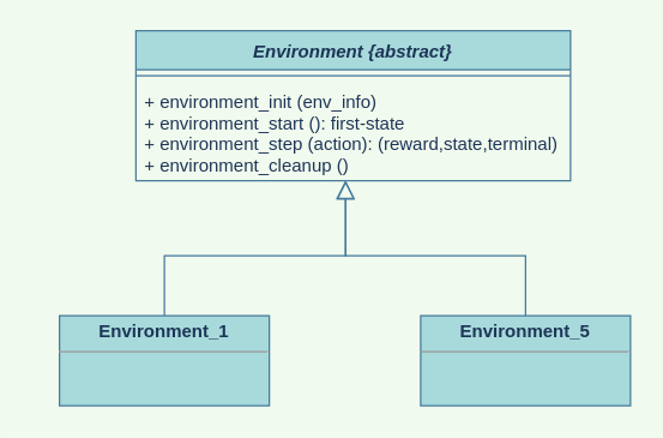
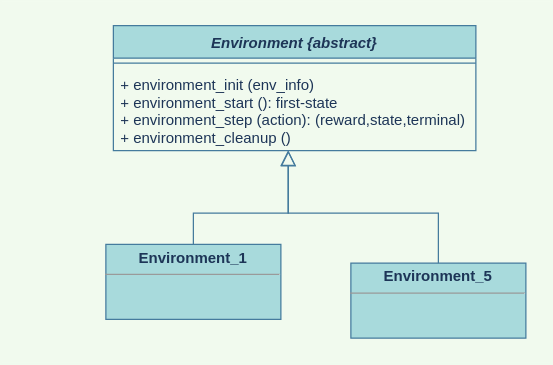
  <mxCell id="0" />
  <mxCell id="1" parent="0" />
  <mxCell id="2" value="" style="group;container=1;fontColor=#1D3557;" parent="1" vertex="1" connectable="0"><mxGeometry x="20" y="138" width="400" height="132" as="geometry"><mxRectangle x="230" y="288" width="50" height="40" as="alternateBounds" /></mxGeometry></mxCell>
- <mxCell id="3" value="&lt;p style=&quot;margin: 0px ; margin-top: 4px ; text-align: center&quot;&gt;&lt;b&gt;Environment_1&lt;/b&gt;&lt;/p&gt;&lt;hr size=&quot;1&quot;&gt;&lt;div style=&quot;height: 2px&quot;&gt;&lt;/div&gt;" style="verticalAlign=top;align=left;overflow=fill;fontSize=12;fontFamily=Helvetica;html=1;rounded=0;sketch=0;strokeColor=#457B9D;fillColor=#A8DADC;fontColor=#1D3557;" vertex="1" parent="2"><mxGeometry x="19" y="72" width="140" height="60" as="geometry" /></mxCell>
+ <mxCell id="3" value="&lt;p style=&quot;margin: 0px ; margin-top: 4px ; text-align: center&quot;&gt;&lt;b&gt;Environment_1&lt;/b&gt;&lt;/p&gt;&lt;hr size=&quot;1&quot;&gt;&lt;div style=&quot;height: 2px&quot;&gt;&lt;/div&gt;" style="verticalAlign=top;align=left;overflow=fill;fontSize=12;fontFamily=Helvetica;html=1;rounded=0;sketch=0;strokeColor=#457B9D;fillColor=#A8DADC;fontColor=#1D3557;" vertex="1" parent="2"><mxGeometry x="64" y="57" width="140" height="60" as="geometry" /></mxCell>
  <mxCell id="4" value="&lt;p style=&quot;margin: 0px ; margin-top: 4px ; text-align: center&quot;&gt;&lt;b&gt;Environment_5&lt;/b&gt;&lt;/p&gt;&lt;hr size=&quot;1&quot;&gt;&lt;div style=&quot;height: 2px&quot;&gt;&lt;/div&gt;" style="verticalAlign=top;align=left;overflow=fill;fontSize=12;fontFamily=Helvetica;html=1;rounded=0;sketch=0;strokeColor=#457B9D;fillColor=#A8DADC;fontColor=#1D3557;" vertex="1" parent="2"><mxGeometry x="260" y="72" width="140" height="60" as="geometry" /></mxCell>
  <mxCell id="5" value="" style="endArrow=block;endSize=10;endFill=0;shadow=0;strokeWidth=1;rounded=0;edgeStyle=elbowEdgeStyle;elbow=vertical;exitX=0.5;exitY=0;exitDx=0;exitDy=0;labelBackgroundColor=#F1FAEE;strokeColor=#457B9D;fontColor=#1D3557;" parent="1" source="3" edge="1"><mxGeometry width="160" relative="1" as="geometry"><mxPoint x="38.63" y="238.2" as="sourcePoint" /><mxPoint x="230" y="120" as="targetPoint" /><Array as="points"><mxPoint x="170" y="170" /><mxPoint x="140" y="190" /></Array></mxGeometry></mxCell>
  <mxCell id="6" value="Environment {abstract}" style="swimlane;fontStyle=3;align=center;verticalAlign=top;childLayout=stackLayout;horizontal=1;startSize=26;horizontalStack=0;resizeParent=1;resizeParentMax=0;resizeLast=0;collapsible=1;marginBottom=0;fillColor=#A8DADC;strokeColor=#457B9D;fontColor=#1D3557;" parent="1" vertex="1"><mxGeometry x="90" y="20" width="290" height="100" as="geometry"><mxRectangle x="200" y="570" width="100" height="26" as="alternateBounds" /></mxGeometry></mxCell>
  <mxCell id="7" value="" style="line;strokeWidth=1;fillColor=none;align=left;verticalAlign=middle;spacingTop=-1;spacingLeft=3;spacingRight=3;rotatable=0;labelPosition=right;points=[];portConstraint=eastwest;labelBackgroundColor=#F1FAEE;strokeColor=#457B9D;fontColor=#1D3557;" parent="6" vertex="1"><mxGeometry y="26" width="290" height="8" as="geometry" /></mxCell>
  <mxCell id="8" value="+ environment_init (env_info)&#10;+ environment_start (): first-state&#10;+ environment_step (action): (reward,state,terminal)&#10;+ environment_cleanup ()" style="text;strokeColor=none;fillColor=none;align=left;verticalAlign=top;spacingLeft=4;spacingRight=4;overflow=hidden;rotatable=0;points=[[0,0.5],[1,0.5]];portConstraint=eastwest;fontColor=#1D3557;" parent="6" vertex="1"><mxGeometry y="34" width="290" height="66" as="geometry" /></mxCell>
  <mxCell id="9" value="" style="endArrow=block;endSize=10;endFill=0;shadow=0;strokeWidth=1;rounded=0;edgeStyle=elbowEdgeStyle;elbow=vertical;labelBackgroundColor=#F1FAEE;strokeColor=#457B9D;fontColor=#1D3557;exitX=0.5;exitY=0;exitDx=0;exitDy=0;entryX=0.482;entryY=0.994;entryDx=0;entryDy=0;entryPerimeter=0;" parent="1" edge="1" target="8" source="4"><mxGeometry width="160" relative="1" as="geometry"><mxPoint x="350" y="240" as="sourcePoint" /><mxPoint x="231" y="119" as="targetPoint" /><Array as="points"><mxPoint x="290" y="170" /></Array></mxGeometry></mxCell>
